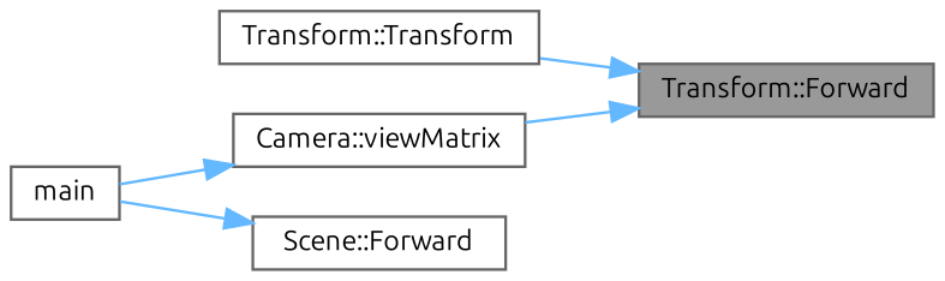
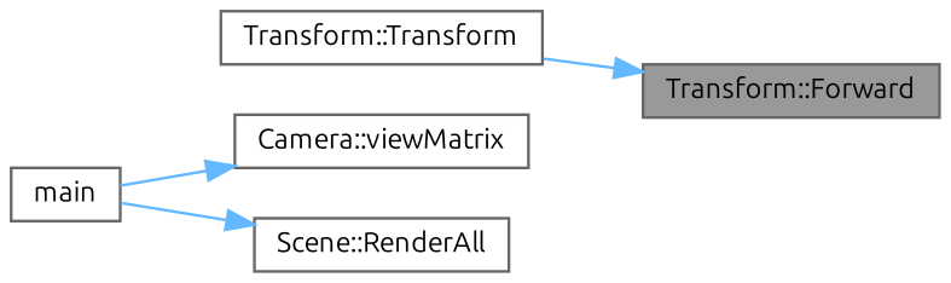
  digraph {
    fontname=Ubuntu
    rankdir=RL
    node [color=grey40 fillcolor=white fontname=Ubuntu fontsize=10 shape=box style=filled]
    edge [color=steelblue1 dir=back fontname=Ubuntu fontsize=10 labelfontname=Helvetica labelfontsize=10 style=solid]
    n1 [color=gray40 fillcolor=grey60 fontcolor=black height=0.2 label="Transform::Forward" width=0.4]
    n2 [height=0.2 label="Transform::Transform" width=0.4]
    n3 [height=0.2 label="Camera::viewMatrix" width=0.4]
    n4 [height=0.2 label=main width=0.4]
-   n5 [height=0.2 label="Scene::Forward" width=0.4]
+   n5 [height=0.2 label="Scene::RenderAll" width=0.4]
    n1 -> n2
-   n1 -> n3
    n3 -> n4
    n5 -> n4
  }
